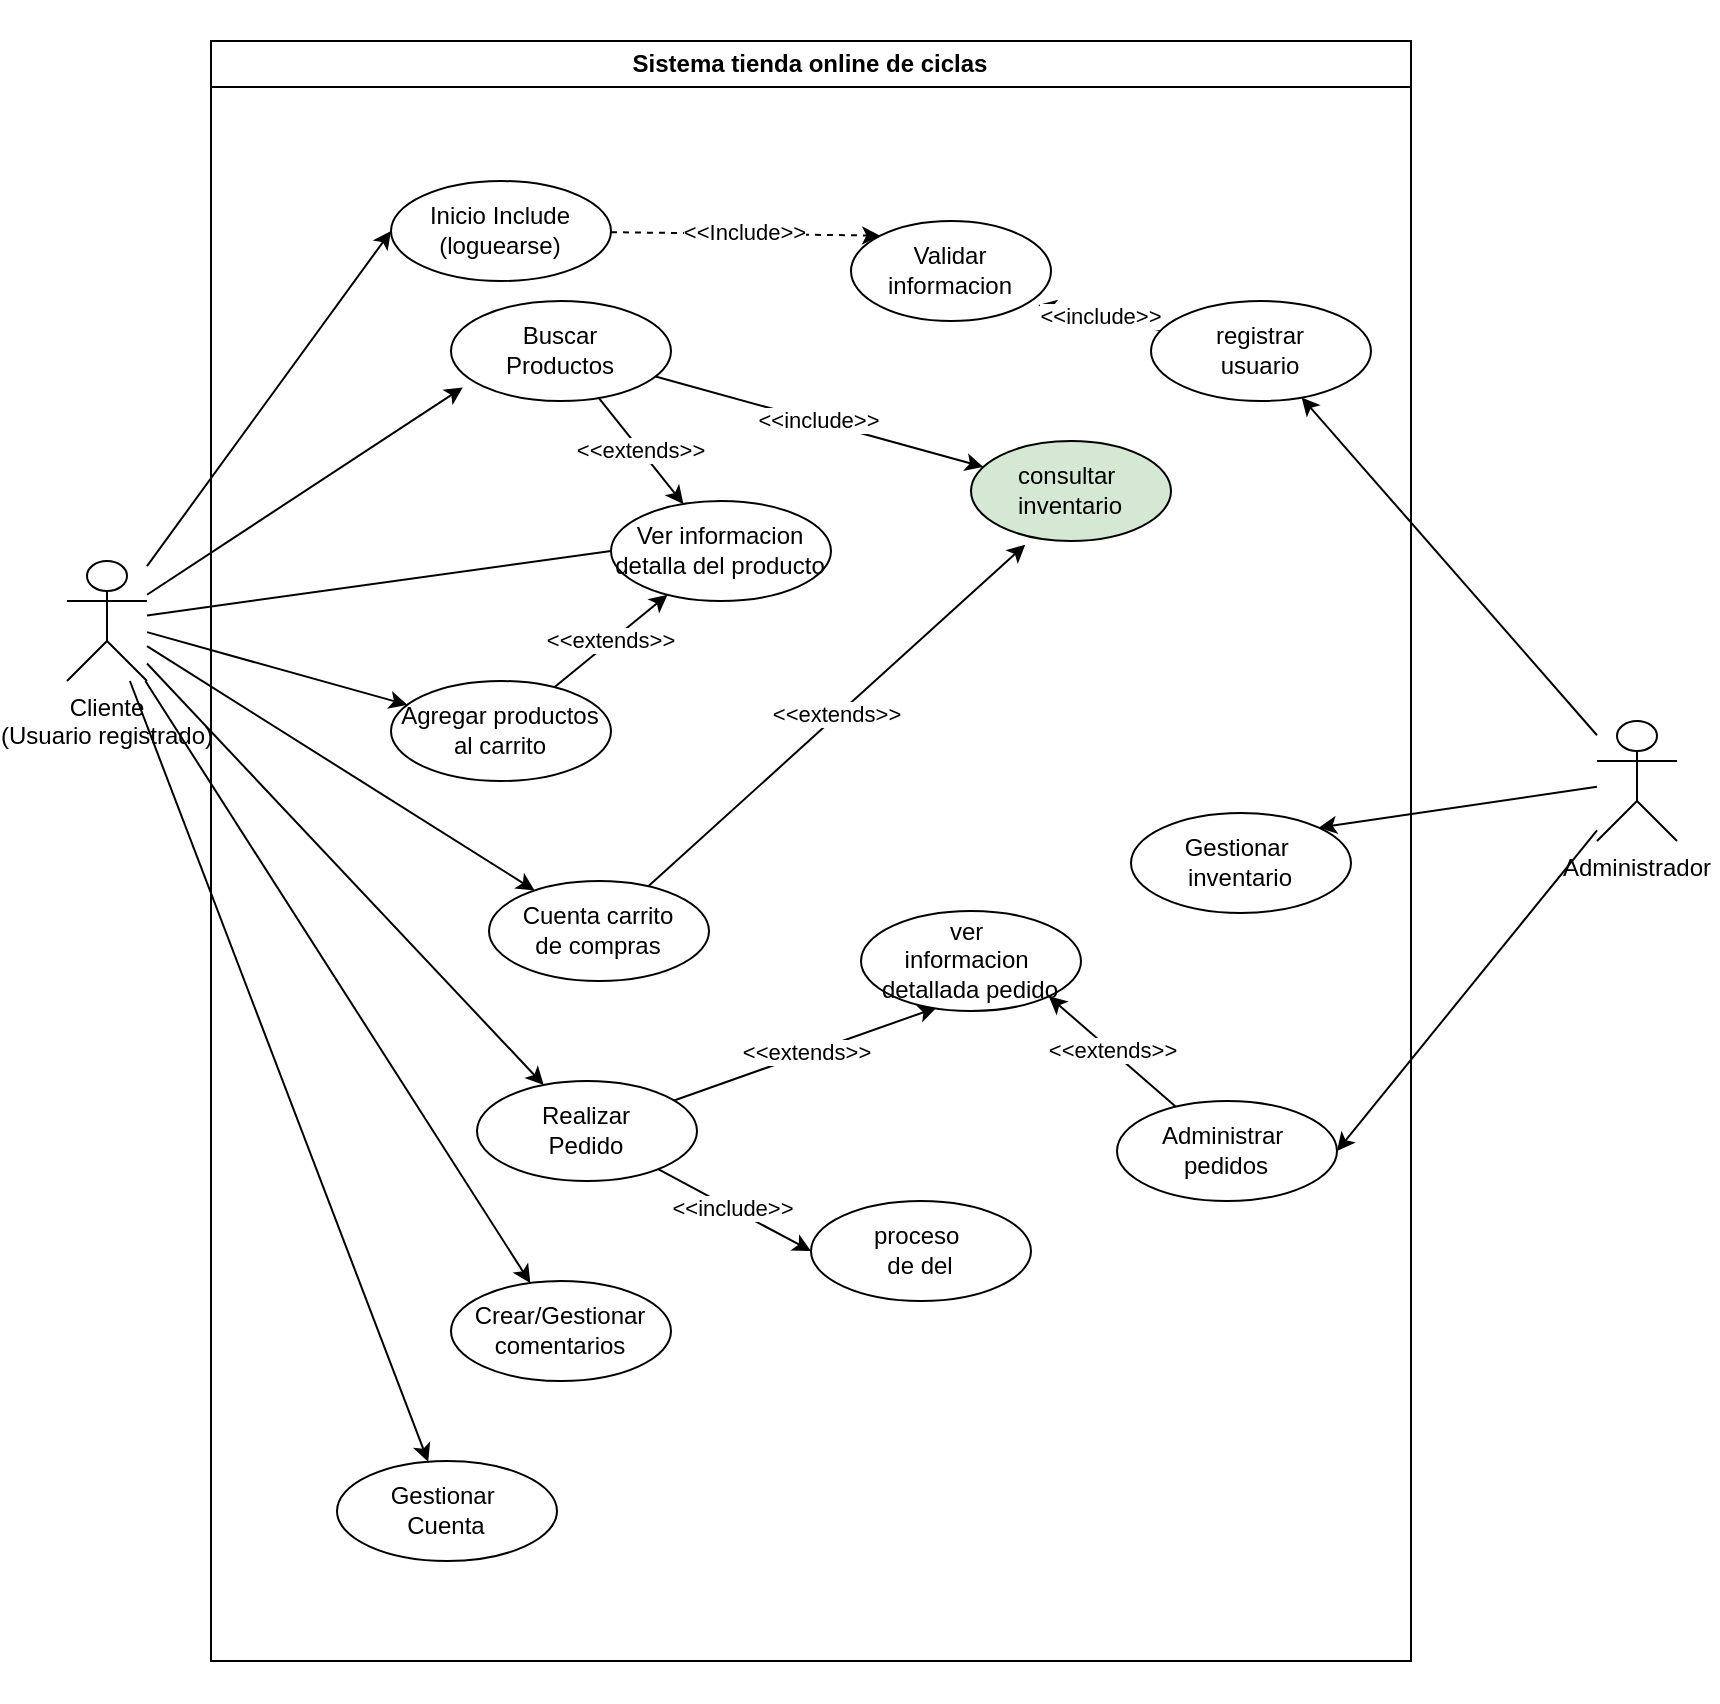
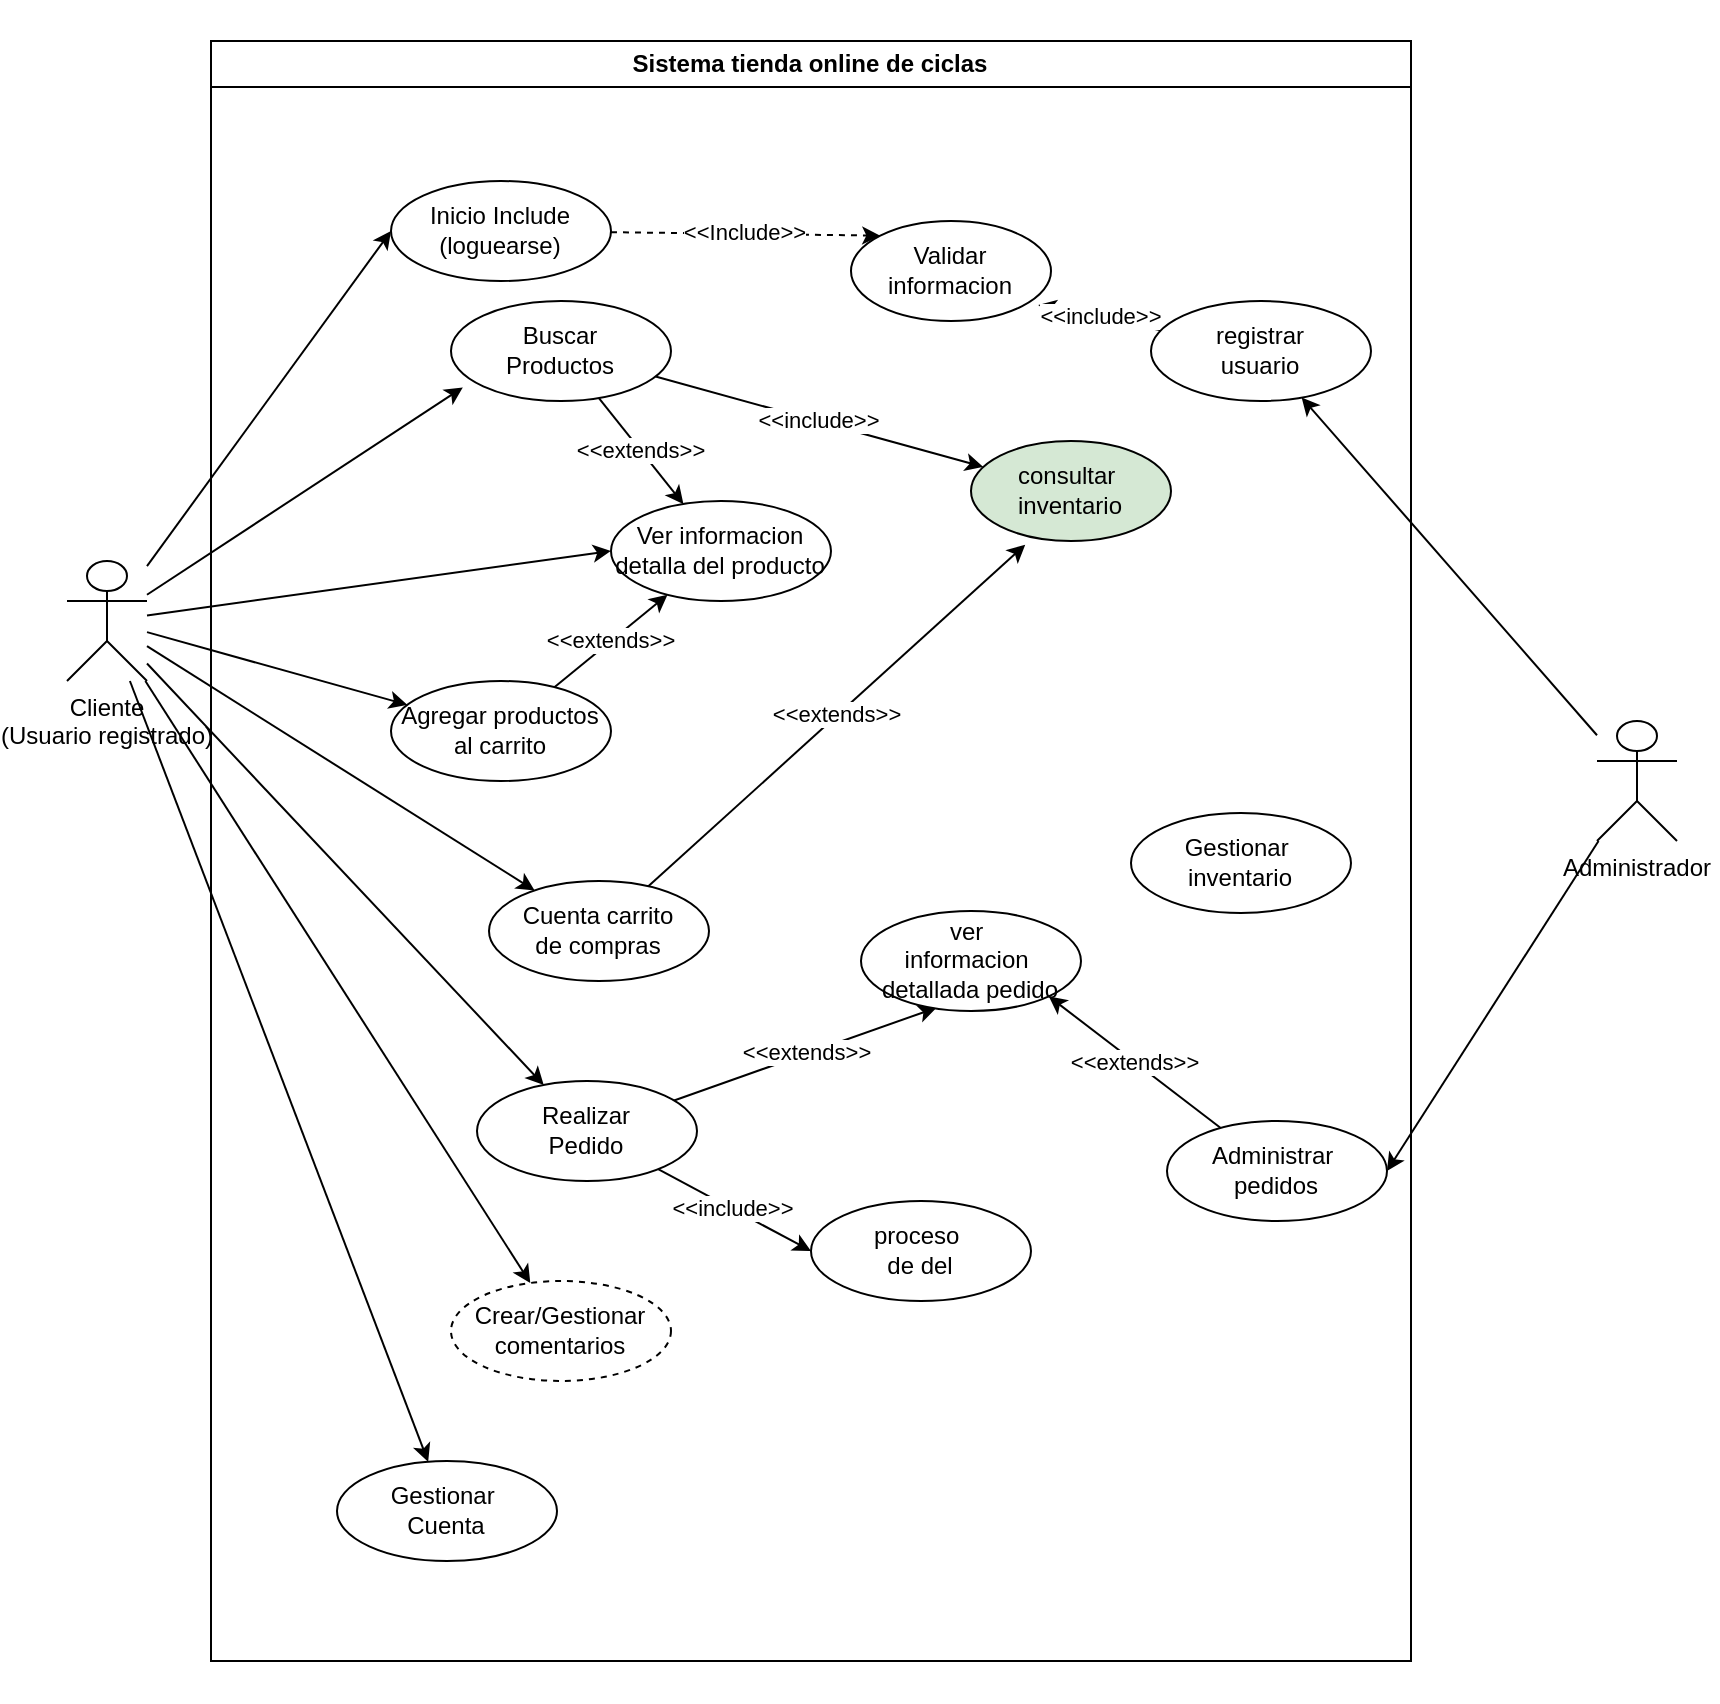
  <mxCell id="0" />
  <mxCell id="1" parent="0" />
  <mxCell id="2" style="edgeStyle=none;rounded=0;orthogonalLoop=1;jettySize=auto;html=1;entryX=0;entryY=0.5;entryDx=0;entryDy=0;" edge="1" parent="1" source="10" target="13"><mxGeometry relative="1" as="geometry" /></mxCell>
  <mxCell id="3" style="edgeStyle=none;rounded=0;orthogonalLoop=1;jettySize=auto;html=1;entryX=0.054;entryY=0.864;entryDx=0;entryDy=0;entryPerimeter=0;" edge="1" parent="1" source="10" target="19"><mxGeometry relative="1" as="geometry" /></mxCell>
- <mxCell id="4" style="edgeStyle=none;rounded=0;orthogonalLoop=1;jettySize=auto;html=1;entryX=0;entryY=0.5;entryDx=0;entryDy=0;endArrow=none;" edge="1" parent="1" source="10" target="20"><mxGeometry relative="1" as="geometry" /></mxCell>
+ <mxCell id="4" style="edgeStyle=none;rounded=0;orthogonalLoop=1;jettySize=auto;html=1;entryX=0;entryY=0.5;entryDx=0;entryDy=0;" edge="1" parent="1" source="10" target="20"><mxGeometry relative="1" as="geometry" /></mxCell>
  <mxCell id="5" style="edgeStyle=none;rounded=0;orthogonalLoop=1;jettySize=auto;html=1;" edge="1" parent="1" source="10" target="22"><mxGeometry relative="1" as="geometry" /></mxCell>
  <mxCell id="6" style="edgeStyle=none;rounded=0;orthogonalLoop=1;jettySize=auto;html=1;" edge="1" parent="1" source="10" target="24"><mxGeometry relative="1" as="geometry" /></mxCell>
  <mxCell id="7" style="edgeStyle=none;rounded=0;orthogonalLoop=1;jettySize=auto;html=1;" edge="1" parent="1" source="10" target="28"><mxGeometry relative="1" as="geometry" /></mxCell>
  <mxCell id="8" style="edgeStyle=none;rounded=0;orthogonalLoop=1;jettySize=auto;html=1;" edge="1" parent="1" source="10" target="34"><mxGeometry relative="1" as="geometry" /></mxCell>
  <mxCell id="9" style="edgeStyle=none;rounded=0;orthogonalLoop=1;jettySize=auto;html=1;" edge="1" parent="1" source="10" target="35"><mxGeometry relative="1" as="geometry" /></mxCell>
  <mxCell id="10" value="Cliente &lt;br&gt;(Usuario registrado)" style="shape=umlActor;verticalLabelPosition=bottom;verticalAlign=top;html=1;outlineConnect=0;" vertex="1" parent="1"><mxGeometry x="20" y="280" width="40" height="60" as="geometry" /></mxCell>
  <mxCell id="11" value="Sistema tienda online de ciclas" style="swimlane;whiteSpace=wrap;html=1;" vertex="1" parent="1"><mxGeometry x="92" y="20" width="600" height="810" as="geometry" /></mxCell>
  <mxCell id="12" value="&amp;lt;&amp;lt;Include&amp;gt;&amp;gt;" style="rounded=0;orthogonalLoop=1;jettySize=auto;html=1;entryX=0;entryY=0;entryDx=0;entryDy=0;dashed=1;" edge="1" parent="11" source="13" target="14"><mxGeometry relative="1" as="geometry" /></mxCell>
  <mxCell id="13" value="Inicio Include&lt;br&gt;(loguearse)" style="ellipse;whiteSpace=wrap;html=1;" vertex="1" parent="11"><mxGeometry x="90" y="70" width="110" height="50" as="geometry" /></mxCell>
  <mxCell id="14" value="Validar informacion" style="ellipse;whiteSpace=wrap;html=1;" vertex="1" parent="11"><mxGeometry x="320" y="90" width="100" height="50" as="geometry" /></mxCell>
  <mxCell id="15" value="&amp;lt;&amp;lt;include&amp;gt;&amp;gt;" style="edgeStyle=none;rounded=0;orthogonalLoop=1;jettySize=auto;html=1;entryX=0.936;entryY=0.84;entryDx=0;entryDy=0;entryPerimeter=0;" edge="1" parent="11" source="16" target="14"><mxGeometry relative="1" as="geometry" /></mxCell>
  <mxCell id="16" value="registrar&lt;br&gt;usuario" style="ellipse;whiteSpace=wrap;html=1;" vertex="1" parent="11"><mxGeometry x="470" y="130" width="110" height="50" as="geometry" /></mxCell>
  <mxCell id="17" value="&amp;lt;&amp;lt;include&amp;gt;&amp;gt;" style="edgeStyle=none;rounded=0;orthogonalLoop=1;jettySize=auto;html=1;" edge="1" parent="11" source="19" target="25"><mxGeometry relative="1" as="geometry" /></mxCell>
  <mxCell id="18" value="&amp;lt;&amp;lt;extends&amp;gt;&amp;gt;" style="edgeStyle=none;rounded=0;orthogonalLoop=1;jettySize=auto;html=1;" edge="1" parent="11" source="19" target="20"><mxGeometry relative="1" as="geometry" /></mxCell>
  <mxCell id="19" value="Buscar&lt;br&gt;Productos" style="ellipse;whiteSpace=wrap;html=1;" vertex="1" parent="11"><mxGeometry x="120" y="130" width="110" height="50" as="geometry" /></mxCell>
  <mxCell id="20" value="Ver informacion&lt;br&gt;detalla del producto" style="ellipse;whiteSpace=wrap;html=1;" vertex="1" parent="11"><mxGeometry x="200" y="230" width="110" height="50" as="geometry" /></mxCell>
  <mxCell id="21" value="&amp;lt;&amp;lt;extends&amp;gt;&amp;gt;" style="edgeStyle=none;rounded=0;orthogonalLoop=1;jettySize=auto;html=1;" edge="1" parent="11" source="22" target="20"><mxGeometry relative="1" as="geometry" /></mxCell>
  <mxCell id="22" value="Agregar productos&lt;br&gt;al carrito" style="ellipse;whiteSpace=wrap;html=1;" vertex="1" parent="11"><mxGeometry x="90" y="320" width="110" height="50" as="geometry" /></mxCell>
  <mxCell id="23" value="&amp;lt;&amp;lt;extends&amp;gt;&amp;gt;" style="edgeStyle=none;rounded=0;orthogonalLoop=1;jettySize=auto;html=1;entryX=0.271;entryY=1.038;entryDx=0;entryDy=0;entryPerimeter=0;" edge="1" parent="11" source="24" target="25"><mxGeometry relative="1" as="geometry" /></mxCell>
  <mxCell id="24" value="Cuenta carrito&lt;br&gt;de compras" style="ellipse;whiteSpace=wrap;html=1;" vertex="1" parent="11"><mxGeometry x="139" y="420" width="110" height="50" as="geometry" /></mxCell>
  <mxCell id="25" value="consultar&amp;nbsp;&lt;br&gt;inventario" style="ellipse;whiteSpace=wrap;html=1;fillColor=#d5e8d4;" vertex="1" parent="11"><mxGeometry x="380" y="200" width="100" height="50" as="geometry" /></mxCell>
  <mxCell id="26" value="&amp;lt;&amp;lt;include&amp;gt;&amp;gt;" style="edgeStyle=none;rounded=0;orthogonalLoop=1;jettySize=auto;html=1;entryX=0;entryY=0.5;entryDx=0;entryDy=0;" edge="1" parent="11" source="28" target="32"><mxGeometry relative="1" as="geometry" /></mxCell>
  <mxCell id="27" value="&amp;lt;&amp;lt;extends&amp;gt;&amp;gt;" style="edgeStyle=none;rounded=0;orthogonalLoop=1;jettySize=auto;html=1;entryX=0.343;entryY=0.967;entryDx=0;entryDy=0;entryPerimeter=0;" edge="1" parent="11" source="28" target="33"><mxGeometry relative="1" as="geometry" /></mxCell>
  <mxCell id="28" value="Realizar&lt;br&gt;Pedido" style="ellipse;whiteSpace=wrap;html=1;" vertex="1" parent="11"><mxGeometry x="133" y="520" width="110" height="50" as="geometry" /></mxCell>
  <mxCell id="29" value="&amp;lt;&amp;lt;extends&amp;gt;&amp;gt;" style="edgeStyle=none;rounded=0;orthogonalLoop=1;jettySize=auto;html=1;entryX=1;entryY=1;entryDx=0;entryDy=0;" edge="1" parent="11" source="30" target="33"><mxGeometry relative="1" as="geometry" /></mxCell>
- <mxCell id="30" value="Administrar&amp;nbsp;&lt;br&gt;pedidos" style="ellipse;whiteSpace=wrap;html=1;" vertex="1" parent="11"><mxGeometry x="453" y="530" width="110" height="50" as="geometry" /></mxCell>
+ <mxCell id="30" value="Administrar&amp;nbsp;&lt;br&gt;pedidos" style="ellipse;whiteSpace=wrap;html=1;" vertex="1" parent="11"><mxGeometry x="478" y="540" width="110" height="50" as="geometry" /></mxCell>
  <mxCell id="31" value="Gestionar&amp;nbsp;&lt;br&gt;inventario" style="ellipse;whiteSpace=wrap;html=1;" vertex="1" parent="11"><mxGeometry x="460" y="386" width="110" height="50" as="geometry" /></mxCell>
  <mxCell id="32" value="proceso&amp;nbsp;&lt;br&gt;de del" style="ellipse;whiteSpace=wrap;html=1;" vertex="1" parent="11"><mxGeometry x="300" y="580" width="110" height="50" as="geometry" /></mxCell>
  <mxCell id="33" value="ver&amp;nbsp;&lt;br&gt;informacion&amp;nbsp;&lt;br&gt;detallada pedido" style="ellipse;whiteSpace=wrap;html=1;" vertex="1" parent="11"><mxGeometry x="325" y="435" width="110" height="50" as="geometry" /></mxCell>
- <mxCell id="34" value="Crear/Gestionar&lt;br&gt;comentarios" style="ellipse;whiteSpace=wrap;html=1;" vertex="1" parent="11"><mxGeometry x="120" y="620" width="110" height="50" as="geometry" /></mxCell>
+ <mxCell id="34" value="Crear/Gestionar&lt;br&gt;comentarios" style="ellipse;whiteSpace=wrap;html=1;dashed=1;" vertex="1" parent="11"><mxGeometry x="120" y="620" width="110" height="50" as="geometry" /></mxCell>
  <mxCell id="35" value="Gestionar&amp;nbsp;&lt;br&gt;Cuenta" style="ellipse;whiteSpace=wrap;html=1;" vertex="1" parent="11"><mxGeometry x="63" y="710" width="110" height="50" as="geometry" /></mxCell>
  <mxCell id="36" style="edgeStyle=none;rounded=0;orthogonalLoop=1;jettySize=auto;html=1;" edge="1" parent="1" source="39" target="16"><mxGeometry relative="1" as="geometry"><mxPoint x="645" y="190" as="targetPoint" /></mxGeometry></mxCell>
- <mxCell id="37" style="edgeStyle=none;rounded=0;orthogonalLoop=1;jettySize=auto;html=1;entryX=1;entryY=0;entryDx=0;entryDy=0;" edge="1" parent="1" source="39" target="31"><mxGeometry relative="1" as="geometry" /></mxCell>
  <mxCell id="38" style="edgeStyle=none;rounded=0;orthogonalLoop=1;jettySize=auto;html=1;entryX=1;entryY=0.5;entryDx=0;entryDy=0;" edge="1" parent="1" source="39" target="30"><mxGeometry relative="1" as="geometry" /></mxCell>
  <mxCell id="39" value="Administrador" style="shape=umlActor;verticalLabelPosition=bottom;verticalAlign=top;html=1;outlineConnect=0;" vertex="1" parent="1"><mxGeometry x="785" y="360" width="40" height="60" as="geometry" /></mxCell>
